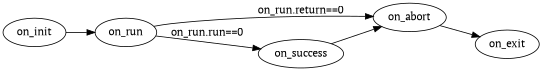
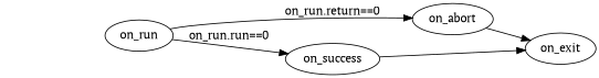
  digraph {
    fontname="PT Serif"
    rankdir=LR
    node [fontname="PT Serif"]
    edge [fontname="PT Serif"]
-   on_init
    on_run
    on_abort
    on_success
    on_exit
-   on_init -> on_run
    on_run -> on_abort [label="on_run.return==0"]
    on_run -> on_success [label="on_run.run==0"]
    on_abort -> on_exit
-   on_success -> on_abort
+   on_success -> on_exit
  }
